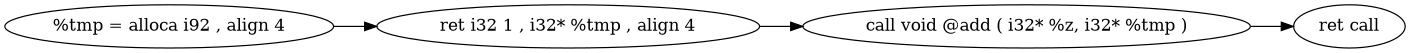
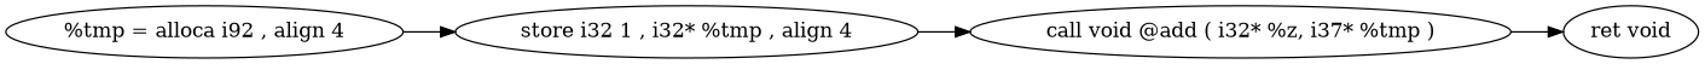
  digraph {
    rankdir=LR
    n1 [height=0.5 label="%tmp = alloca i92 , align 4" width=3.8075]
-   n2 [height=0.5 label="ret i32 1 , i32* %tmp , align 4" width=4.429]
-   n3 [height=0.5 label="call void @add ( i32* %z, i32* %tmp )" width=5.1741]
-   n4 [height=0.5 label="ret call" width=1.2888]
+   n2 [height=0.5 label="store i32 1 , i32* %tmp , align 4" width=4.429]
+   n3 [height=0.5 label="call void @add ( i32* %z, i37* %tmp )" width=5.1741]
+   n4 [height=0.5 label="ret void" width=1.2888]
    n1 -> n2
    n2 -> n3
    n3 -> n4
  }
